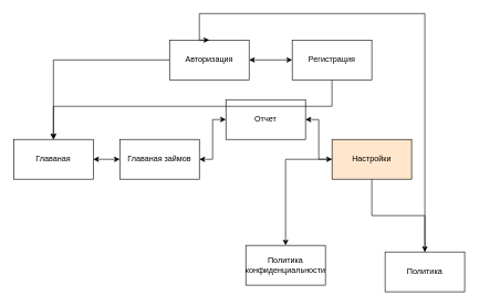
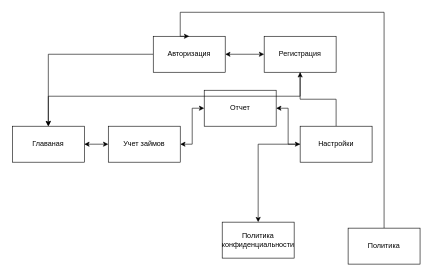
  <mxCell id="0" />
  <mxCell id="1" parent="0" />
  <mxCell id="2" value="" style="edgeStyle=orthogonalEdgeStyle;rounded=0;orthogonalLoop=1;jettySize=auto;html=1;startArrow=classic;startFill=1;" edge="1" parent="1" source="3" target="7"><mxGeometry relative="1" as="geometry" /></mxCell>
  <mxCell id="3" value="Отчет" style="rounded=0;whiteSpace=wrap;html=1;" vertex="1" parent="1"><mxGeometry x="340" y="150" width="120" height="60" as="geometry" /></mxCell>
  <mxCell id="4" style="edgeStyle=orthogonalEdgeStyle;rounded=0;orthogonalLoop=1;jettySize=auto;html=1;exitX=1;exitY=0.5;exitDx=0;exitDy=0;entryX=0;entryY=0.5;entryDx=0;entryDy=0;startArrow=classic;startFill=1;" edge="1" parent="1" source="6" target="11"><mxGeometry relative="1" as="geometry" /></mxCell>
  <mxCell id="5" style="edgeStyle=orthogonalEdgeStyle;rounded=0;orthogonalLoop=1;jettySize=auto;html=1;entryX=0.5;entryY=0;entryDx=0;entryDy=0;" edge="1" parent="1" source="6" target="9"><mxGeometry relative="1" as="geometry" /></mxCell>
  <mxCell id="6" value="Авторизация" style="rounded=0;whiteSpace=wrap;html=1;" vertex="1" parent="1"><mxGeometry x="255" y="60" width="120" height="60" as="geometry" /></mxCell>
- <mxCell id="7" value="Главаная займов" style="rounded=0;whiteSpace=wrap;html=1;" vertex="1" parent="1"><mxGeometry x="180" y="210" width="120" height="60" as="geometry" /></mxCell>
+ <mxCell id="7" value="Учет займов" style="rounded=0;whiteSpace=wrap;html=1;" vertex="1" parent="1"><mxGeometry x="180" y="210" width="120" height="60" as="geometry" /></mxCell>
  <mxCell id="8" value="" style="edgeStyle=orthogonalEdgeStyle;rounded=0;orthogonalLoop=1;jettySize=auto;html=1;startArrow=classic;startFill=1;" edge="1" parent="1" source="9" target="7"><mxGeometry relative="1" as="geometry" /></mxCell>
  <mxCell id="9" value="Главаная" style="rounded=0;whiteSpace=wrap;html=1;" vertex="1" parent="1"><mxGeometry x="20" y="210" width="120" height="60" as="geometry" /></mxCell>
  <mxCell id="10" style="edgeStyle=orthogonalEdgeStyle;rounded=0;orthogonalLoop=1;jettySize=auto;html=1;entryX=0.5;entryY=0;entryDx=0;entryDy=0;" edge="1" parent="1" source="11" target="9"><mxGeometry relative="1" as="geometry"><Array as="points"><mxPoint x="500" y="160" /><mxPoint x="80" y="160" /></Array></mxGeometry></mxCell>
  <mxCell id="11" value="Регистрация" style="rounded=0;whiteSpace=wrap;html=1;" vertex="1" parent="1"><mxGeometry x="440" y="60" width="120" height="60" as="geometry" /></mxCell>
  <mxCell id="12" value="" style="edgeStyle=orthogonalEdgeStyle;rounded=0;orthogonalLoop=1;jettySize=auto;html=1;startArrow=classic;startFill=1;" edge="1" parent="1" source="15" target="3"><mxGeometry relative="1" as="geometry" /></mxCell>
- <mxCell id="13" style="edgeStyle=orthogonalEdgeStyle;rounded=0;orthogonalLoop=1;jettySize=auto;html=1;entryX=0.5;entryY=0;entryDx=0;entryDy=0;" edge="1" parent="1" source="15" target="17"><mxGeometry relative="1" as="geometry" /></mxCell>
+ <mxCell id="13" style="edgeStyle=orthogonalEdgeStyle;rounded=0;orthogonalLoop=1;jettySize=auto;html=1;" edge="1" parent="1" source="15" target="11"><mxGeometry relative="1" as="geometry" /></mxCell>
  <mxCell id="14" style="edgeStyle=orthogonalEdgeStyle;rounded=0;orthogonalLoop=1;jettySize=auto;html=1;" edge="1" parent="1" source="15" target="18"><mxGeometry relative="1" as="geometry" /></mxCell>
- <mxCell id="15" value="Настройки" style="rounded=0;whiteSpace=wrap;html=1;fillColor=#ffe6cc;" vertex="1" parent="1"><mxGeometry x="500" y="210" width="120" height="60" as="geometry" /></mxCell>
+ <mxCell id="15" value="Настройки" style="rounded=0;whiteSpace=wrap;html=1;" vertex="1" parent="1"><mxGeometry x="500" y="210" width="120" height="60" as="geometry" /></mxCell>
  <mxCell id="16" style="edgeStyle=orthogonalEdgeStyle;rounded=0;orthogonalLoop=1;jettySize=auto;html=1;entryX=0.5;entryY=0;entryDx=0;entryDy=0;" edge="1" parent="1" source="17" target="6"><mxGeometry relative="1" as="geometry"><Array as="points"><mxPoint x="640" y="20" /><mxPoint x="300" y="20" /></Array></mxGeometry></mxCell>
  <mxCell id="17" value="Политика" style="rounded=0;whiteSpace=wrap;html=1;" vertex="1" parent="1"><mxGeometry x="580" y="380" width="120" height="60" as="geometry" /></mxCell>
  <mxCell id="18" value="Политика конфиденциальности" style="rounded=0;whiteSpace=wrap;html=1;" vertex="1" parent="1"><mxGeometry x="370" y="370" width="120" height="60" as="geometry" /></mxCell>
